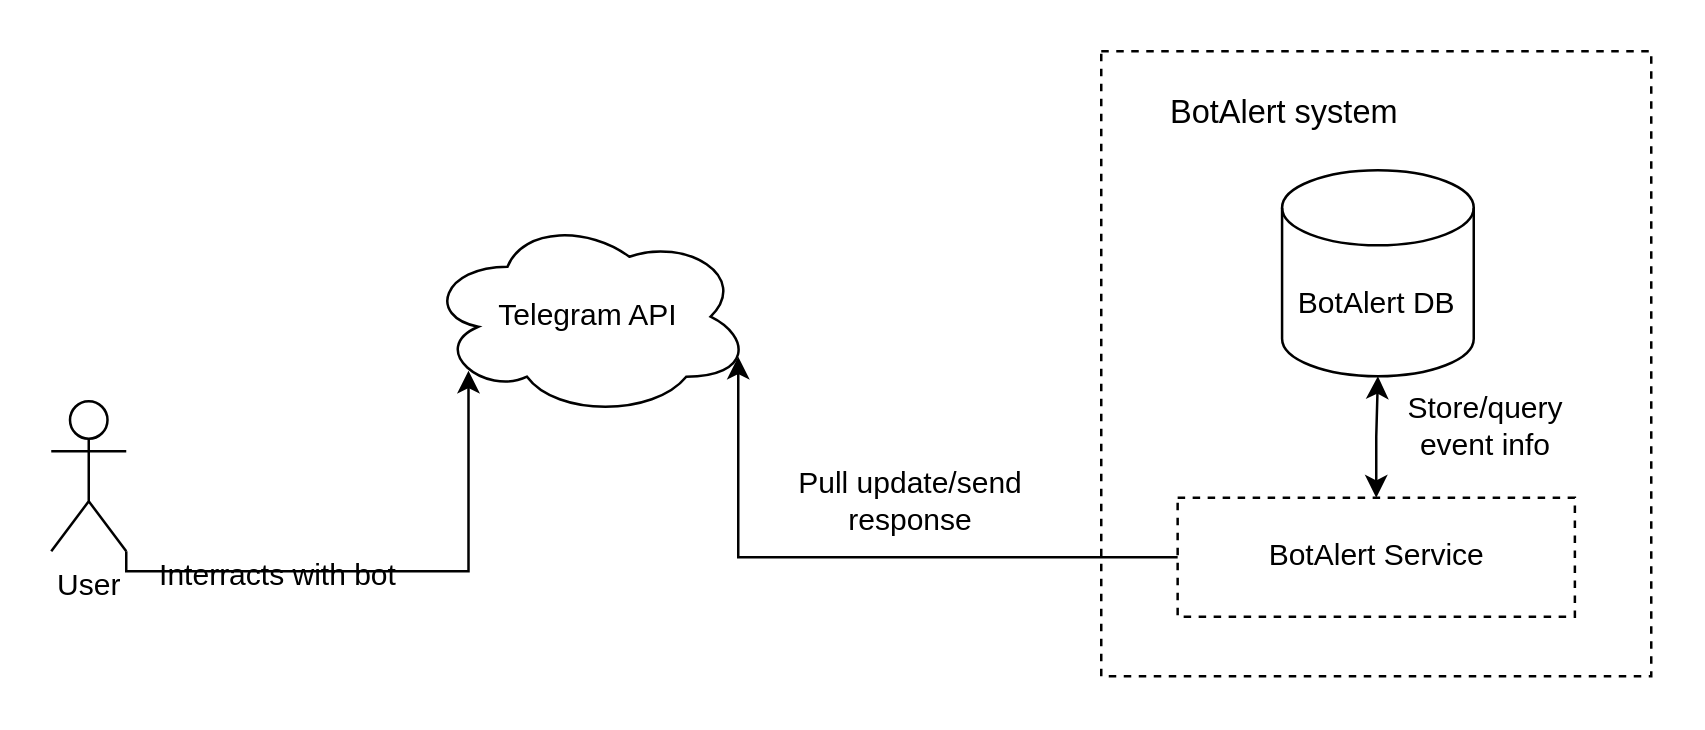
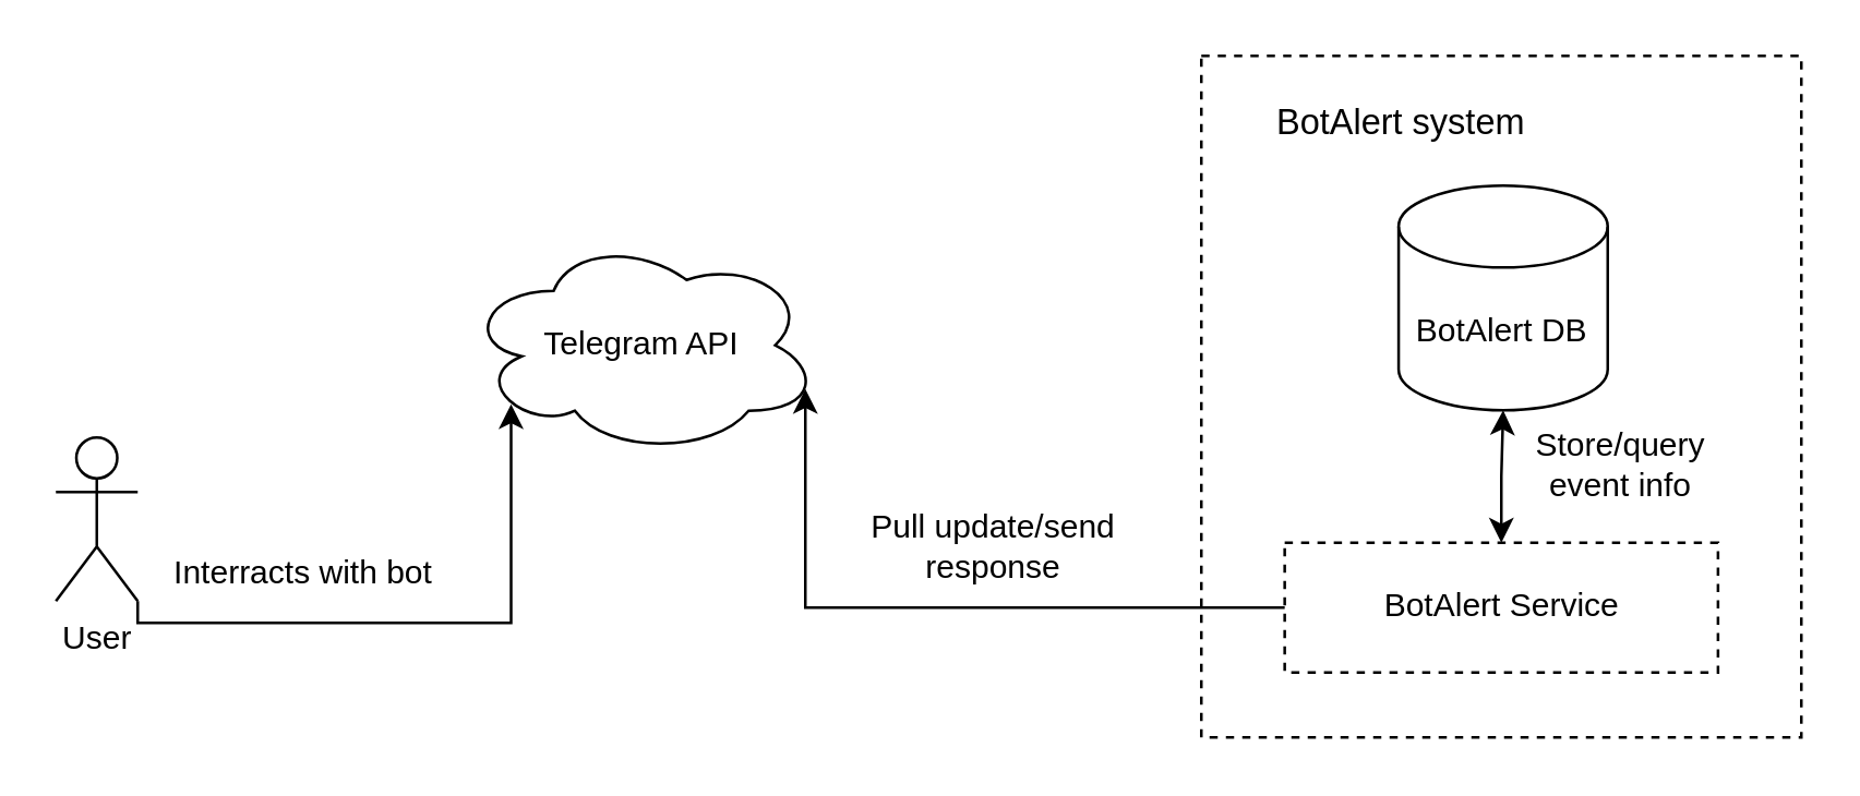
  <mxCell id="0" />
  <mxCell id="1" parent="0" />
  <mxCell id="2" style="edgeStyle=orthogonalEdgeStyle;rounded=0;orthogonalLoop=1;jettySize=auto;html=1;exitX=1;exitY=1;exitDx=0;exitDy=0;exitPerimeter=0;entryX=0.13;entryY=0.77;entryDx=0;entryDy=0;entryPerimeter=0;startArrow=none;startFill=0;" edge="1" parent="1" source="3" target="4"><mxGeometry relative="1" as="geometry"><Array as="points"><mxPoint x="50" y="228" /></Array></mxGeometry></mxCell>
  <mxCell id="3" value="User&lt;br&gt;" style="shape=umlActor;verticalLabelPosition=bottom;verticalAlign=top;html=1;outlineConnect=0;" vertex="1" parent="1"><mxGeometry x="20" y="160" width="30" height="60" as="geometry" /></mxCell>
  <mxCell id="4" value="Telegram API" style="ellipse;shape=cloud;whiteSpace=wrap;html=1;" vertex="1" parent="1"><mxGeometry x="170" y="86.19" width="130" height="80" as="geometry" /></mxCell>
  <mxCell id="5" value="" style="group" vertex="1" connectable="0" parent="1"><mxGeometry x="440" y="20" width="220" height="250" as="geometry" /></mxCell>
  <mxCell id="6" value="" style="rounded=0;whiteSpace=wrap;html=1;fillColor=none;dashed=1;" vertex="1" parent="5"><mxGeometry width="220" height="250.0" as="geometry" /></mxCell>
  <mxCell id="7" style="edgeStyle=orthogonalEdgeStyle;rounded=0;orthogonalLoop=1;jettySize=auto;html=1;entryX=0.5;entryY=1;entryDx=0;entryDy=0;entryPerimeter=0;startArrow=classic;startFill=1;exitX=0.5;exitY=0;exitDx=0;exitDy=0;" edge="1" parent="5" source="8" target="9"><mxGeometry relative="1" as="geometry" /></mxCell>
  <mxCell id="8" value="BotAlert Service" style="rounded=0;whiteSpace=wrap;html=1;dashed=1;" vertex="1" parent="5"><mxGeometry x="30.556" y="178.571" width="158.889" height="47.619" as="geometry" /></mxCell>
  <mxCell id="9" value="BotAlert DB" style="shape=cylinder3;whiteSpace=wrap;html=1;boundedLbl=1;backgroundOutline=1;size=15;" vertex="1" parent="5"><mxGeometry x="72.33" y="47.62" width="76.67" height="82.38" as="geometry" /></mxCell>
  <mxCell id="10" value="&lt;font style=&quot;font-size: 13px&quot;&gt;BotAlert system&lt;/font&gt;" style="text;html=1;strokeColor=none;fillColor=none;align=center;verticalAlign=middle;whiteSpace=wrap;rounded=0;dashed=1;" vertex="1" parent="5"><mxGeometry y="11.905" width="146.667" height="23.81" as="geometry" /></mxCell>
  <mxCell id="11" value="Store/query event info" style="text;html=1;strokeColor=none;fillColor=none;align=center;verticalAlign=middle;whiteSpace=wrap;rounded=0;dashed=1;" vertex="1" parent="5"><mxGeometry x="119.44" y="140" width="70" height="20" as="geometry" /></mxCell>
  <mxCell id="12" style="edgeStyle=orthogonalEdgeStyle;rounded=0;orthogonalLoop=1;jettySize=auto;html=1;exitX=0;exitY=0.5;exitDx=0;exitDy=0;entryX=0.96;entryY=0.7;entryDx=0;entryDy=0;entryPerimeter=0;" edge="1" parent="1" source="8" target="4"><mxGeometry relative="1" as="geometry" /></mxCell>
  <mxCell id="13" value="Pull update/send response" style="text;html=1;strokeColor=none;fillColor=none;align=center;verticalAlign=middle;whiteSpace=wrap;rounded=0;dashed=1;" vertex="1" parent="1"><mxGeometry x="304" y="180" width="120" height="40" as="geometry" /></mxCell>
- <mxCell id="14" value="Interracts with bot" style="text;html=1;strokeColor=none;fillColor=none;align=center;verticalAlign=middle;whiteSpace=wrap;rounded=0;dashed=1;" vertex="1" parent="1"><mxGeometry x="61" y="220" width="100" height="20" as="geometry" /></mxCell>
+ <mxCell id="14" value="Interracts with bot" style="text;html=1;strokeColor=none;fillColor=none;align=center;verticalAlign=middle;whiteSpace=wrap;rounded=0;dashed=1;" vertex="1" parent="1"><mxGeometry x="61" y="200" width="100" height="20" as="geometry" /></mxCell>
